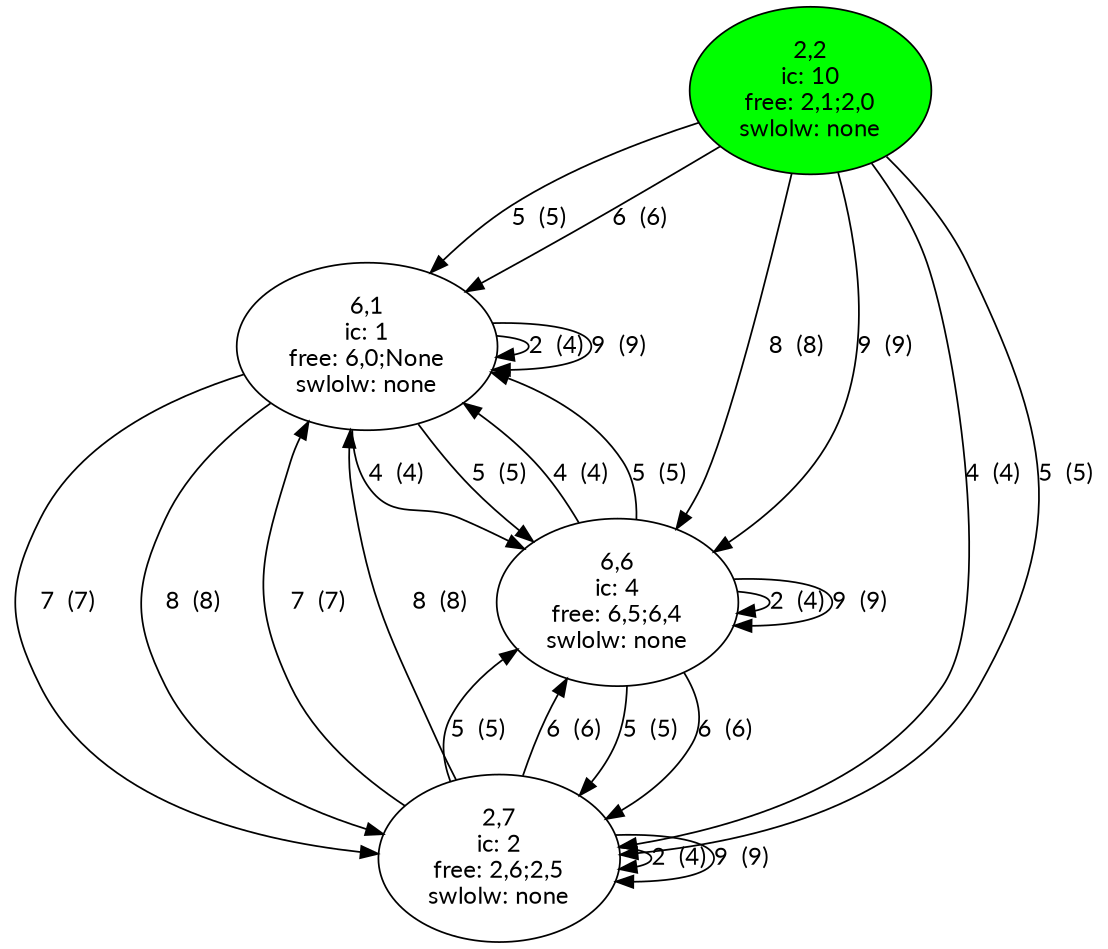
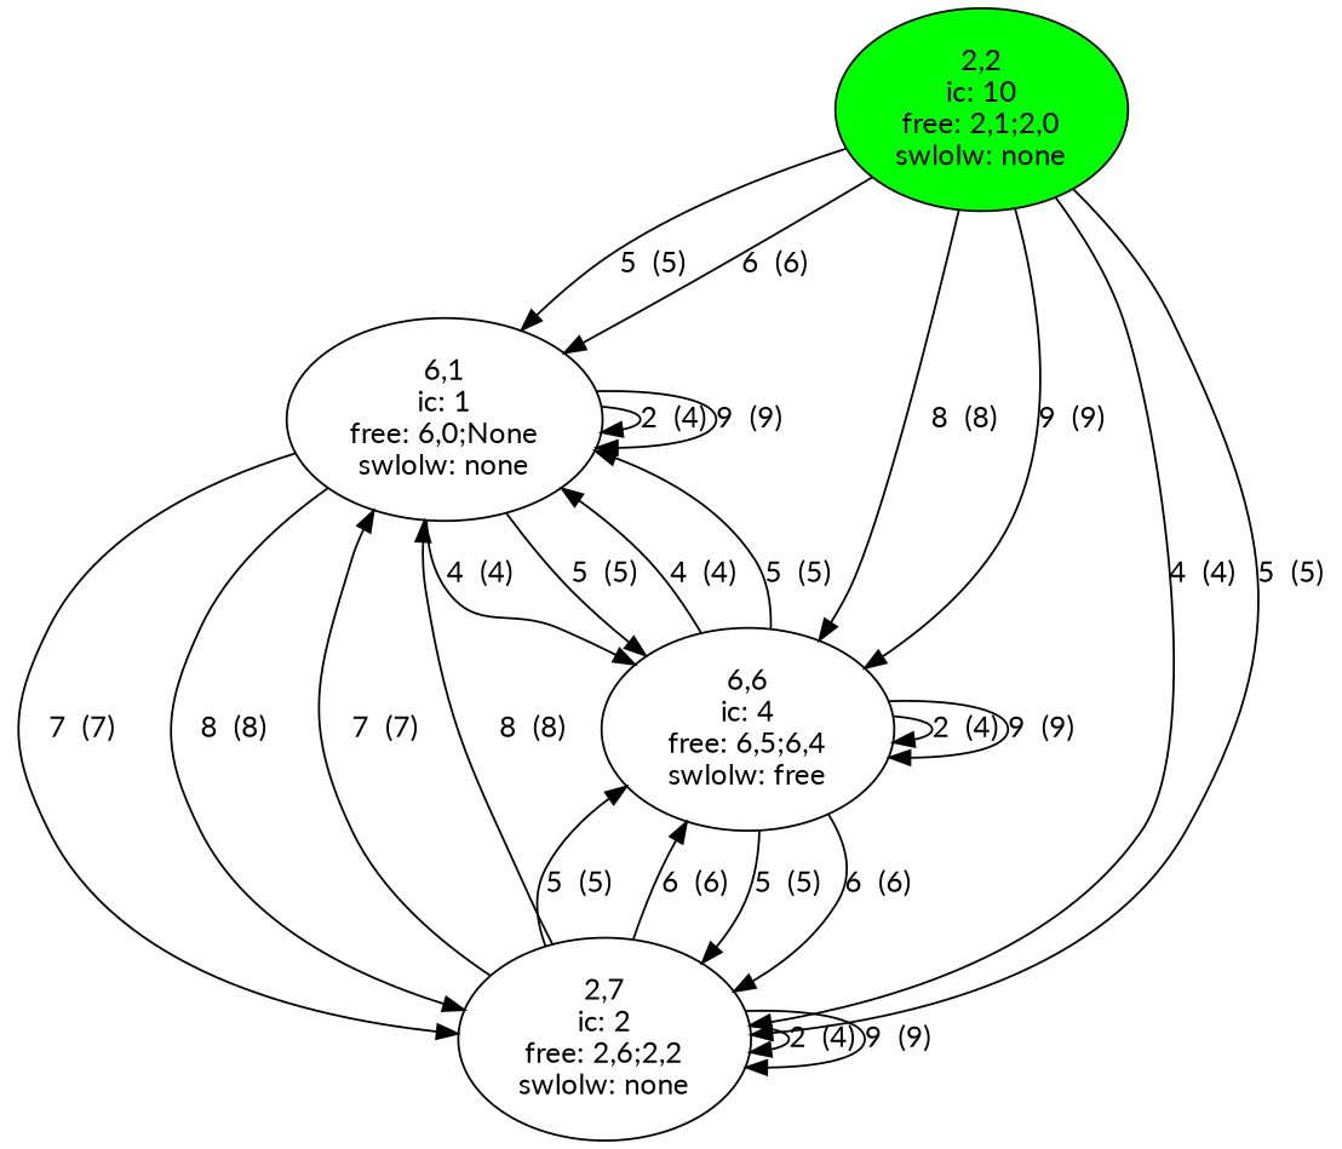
  digraph {
    compound=true
    fontname=Lato
    node [fontname=Lato]
    edge [fontname=Lato]
    n1 [label="6,1\nic: 1\nfree: 6,0;None\nswlolw: none"]
-   n2 [label="6,6\nic: 4\nfree: 6,5;6,4\nswlolw: none"]
-   n3 [label="2,7\nic: 2\nfree: 2,6;2,5\nswlolw: none"]
+   n2 [label="6,6\nic: 4\nfree: 6,5;6,4\nswlolw: free"]
+   n3 [label="2,7\nic: 2\nfree: 2,6;2,2\nswlolw: none"]
    n4 [fillcolor=green label="2,2\nic: 10\nfree: 2,1;2,0\nswlolw: none" style=filled]
    n1 -> n1 [label="2  (4) "]
    n1 -> n1 [label="9  (9) "]
    n1 -> n2 [label="4  (4) "]
    n1 -> n2 [label="5  (5) "]
    n1 -> n3 [label="7  (7) "]
    n1 -> n3 [label="8  (8) "]
    n2 -> n1 [label="4  (4) "]
    n2 -> n1 [label="5  (5) "]
    n2 -> n2 [label="2  (4) "]
    n2 -> n2 [label="9  (9) "]
    n2 -> n3 [label="5  (5) "]
    n2 -> n3 [label="6  (6) "]
    n3 -> n1 [label="7  (7) "]
    n3 -> n1 [label="8  (8) "]
    n3 -> n2 [label="5  (5) "]
    n3 -> n2 [label="6  (6) "]
    n3 -> n3 [label="2  (4) "]
    n3 -> n3 [label="9  (9) "]
    n4 -> n1 [label="5  (5) "]
    n4 -> n1 [label="6  (6) "]
    n4 -> n2 [label="8  (8) "]
    n4 -> n2 [label="9  (9) "]
    n4 -> n3 [label="4  (4) "]
    n4 -> n3 [label="5  (5) "]
  }
